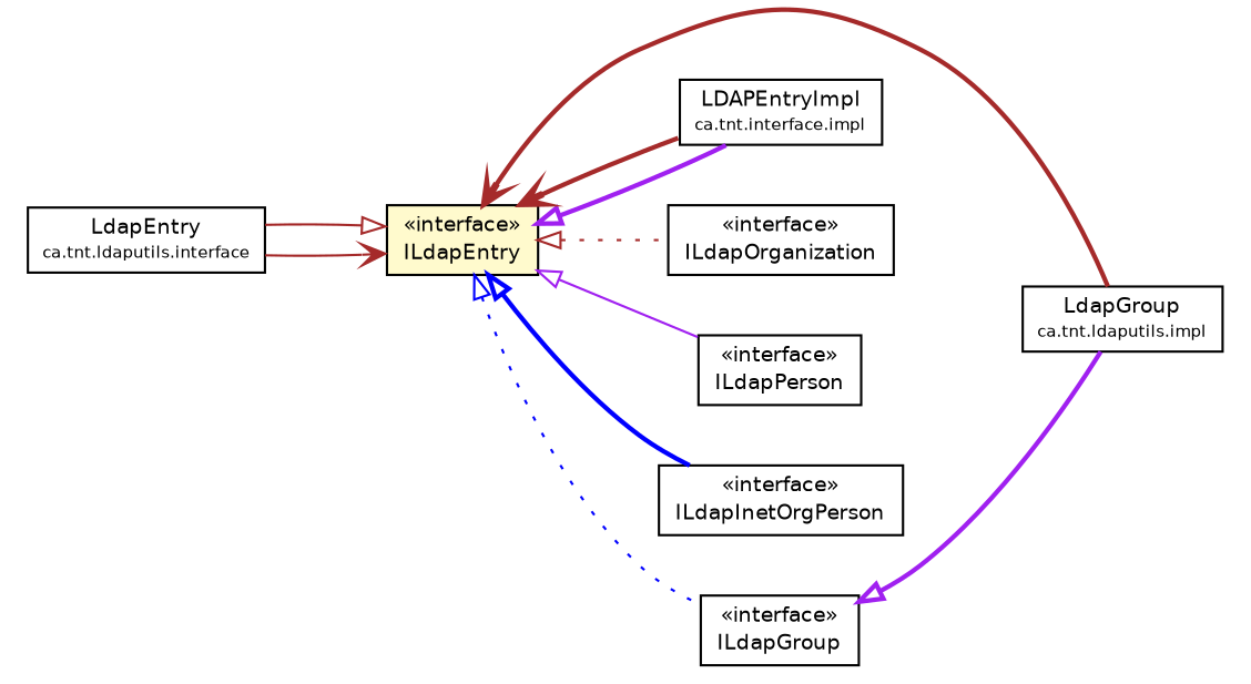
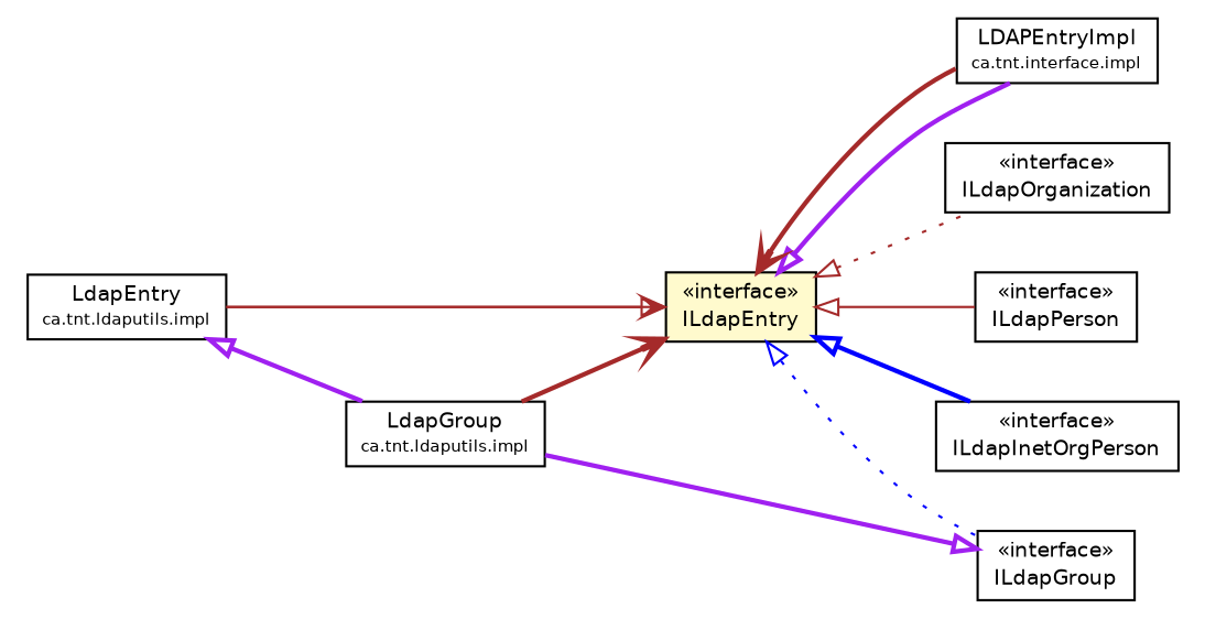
  digraph {
    rankdir=LR
    node [fontcolor=black fontname=Helvetica fontsize=9.0 shape=plaintext]
    edge [arrowtail=empty color=brown dir=back fontname=Helvetica fontsize=10 headport=p labelfontname=Helvetica labelfontsize=10 style=bold tailport=p]
-   n1 [label=<<table border="0" cellborder="1" cellspacing="0" cellpadding="2" port="p" href="./impl/LdapEntry.html"> 		<tr><td><table border="0" cellspacing="0" cellpadding="1"> 			<tr><td> LdapEntry </td></tr> 			<tr><td><font point-size="7.0"> ca.tnt.ldaputils.interface </font></td></tr> 		</table></td></tr> 		</table>>]
+   n1 [label=<<table border="0" cellborder="1" cellspacing="0" cellpadding="2" port="p" href="./impl/LdapEntry.html"> 		<tr><td><table border="0" cellspacing="0" cellpadding="1"> 			<tr><td> LdapEntry </td></tr> 			<tr><td><font point-size="7.0"> ca.tnt.ldaputils.impl </font></td></tr> 		</table></td></tr> 		</table>>]
    n2 [label=<<table border="0" cellborder="1" cellspacing="0" cellpadding="2" port="p" href="./impl/LdapGroup.html"> 		<tr><td><table border="0" cellspacing="0" cellpadding="1"> 			<tr><td> LdapGroup </td></tr> 			<tr><td><font point-size="7.0"> ca.tnt.ldaputils.impl </font></td></tr> 		</table></td></tr> 		</table>>]
    n3 [label=<<table border="0" cellborder="1" cellspacing="0" cellpadding="2" port="p" bgcolor="lemonChiffon" href="./ILdapEntry.html"> 		<tr><td><table border="0" cellspacing="0" cellpadding="1"> 			<tr><td> &laquo;interface&raquo; </td></tr> 			<tr><td> ILdapEntry </td></tr> 		</table></td></tr> 		</table>>]
    n4 [label=<<table border="0" cellborder="1" cellspacing="0" cellpadding="2" port="p" href="./impl/LDAPEntryImpl.html"> 		<tr><td><table border="0" cellspacing="0" cellpadding="1"> 			<tr><td> LDAPEntryImpl </td></tr> 			<tr><td><font point-size="7.0"> ca.tnt.interface.impl </font></td></tr> 		</table></td></tr> 		</table>>]
    n5 [label=<<table border="0" cellborder="1" cellspacing="0" cellpadding="2" port="p" href="./ILdapOrganization.html"> 		<tr><td><table border="0" cellspacing="0" cellpadding="1"> 			<tr><td> &laquo;interface&raquo; </td></tr> 			<tr><td> ILdapOrganization </td></tr> 		</table></td></tr> 		</table>>]
    n6 [label=<<table border="0" cellborder="1" cellspacing="0" cellpadding="2" port="p" href="./ILdapPerson.html"> 		<tr><td><table border="0" cellspacing="0" cellpadding="1"> 			<tr><td> &laquo;interface&raquo; </td></tr> 			<tr><td> ILdapPerson </td></tr> 		</table></td></tr> 		</table>>]
    n7 [label=<<table border="0" cellborder="1" cellspacing="0" cellpadding="2" port="p" href="./ILdapInetOrgPerson.html"> 		<tr><td><table border="0" cellspacing="0" cellpadding="1"> 			<tr><td> &laquo;interface&raquo; </td></tr> 			<tr><td> ILdapInetOrgPerson </td></tr> 		</table></td></tr> 		</table>>]
    n8 [label=<<table border="0" cellborder="1" cellspacing="0" cellpadding="2" port="p" href="./ILdapGroup.html"> 		<tr><td><table border="0" cellspacing="0" cellpadding="1"> 			<tr><td> &laquo;interface&raquo; </td></tr> 			<tr><td> ILdapGroup </td></tr> 		</table></td></tr> 		</table>>]
+   n1 -> n2 [color=purple]
    n1 -> n3 [arrowhead=open fontcolor=black fontsize=10.0 style=solid arrowtail="" dir=""]
    n2 -> n3 [arrowhead=open fontcolor=black fontsize=10.0 arrowtail="" dir=""]
    n3 -> n1 [style=solid]
    n3 -> n4 [color=purple]
    n3 -> n5 [style=dotted]
-   n3 -> n6 [color=purple style=solid]
+   n3 -> n6 [style=solid]
    n3 -> n7 [color=blue]
    n3 -> n8 [color=blue style=dotted]
    n4 -> n3 [arrowhead=open fontcolor=black fontsize=10.0 arrowtail="" dir=""]
    n8 -> n2 [color=purple]
  }
